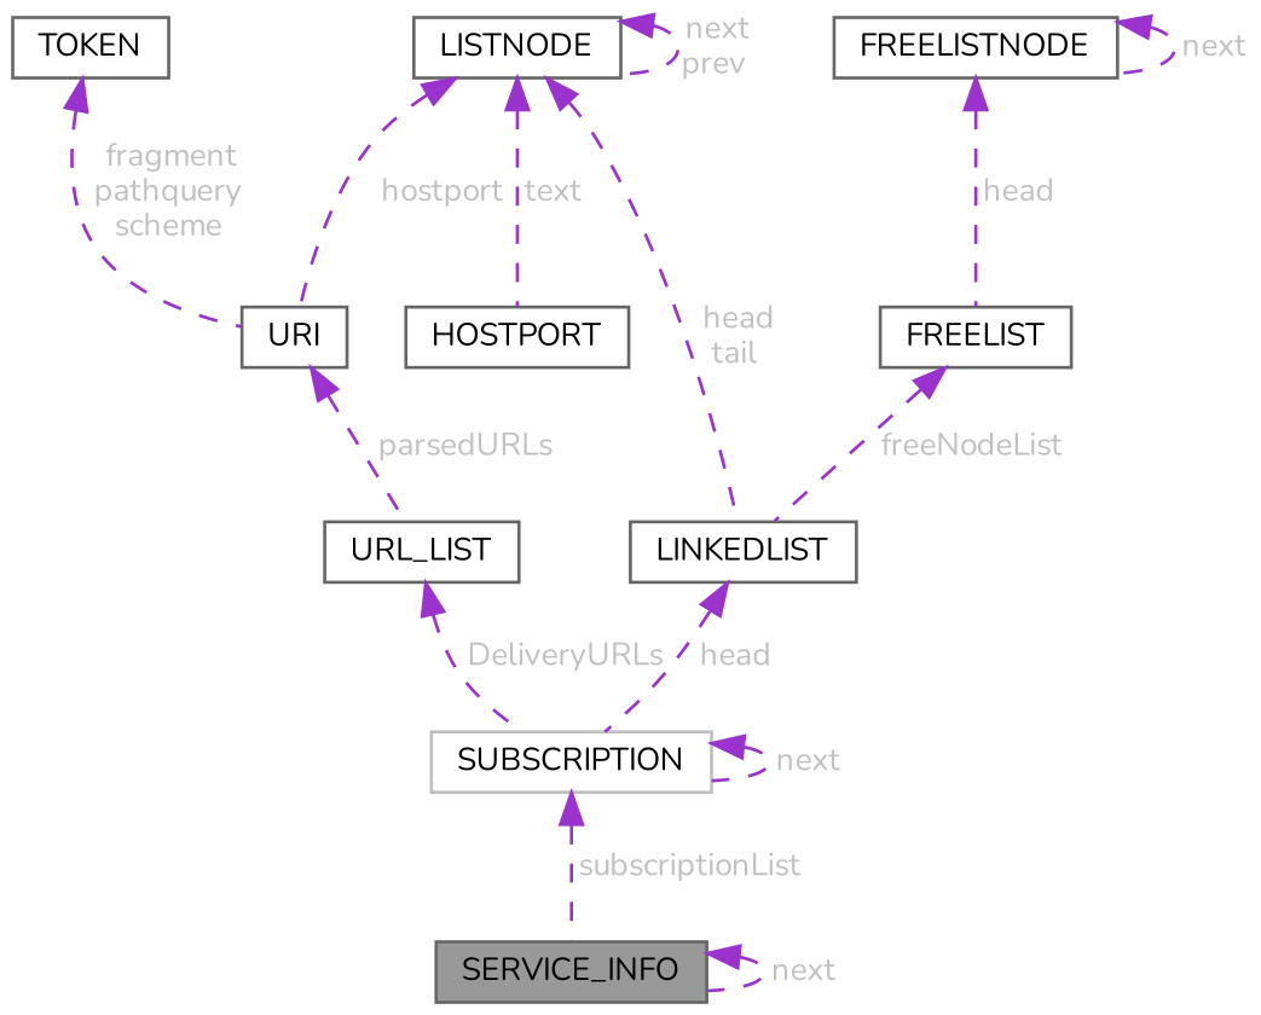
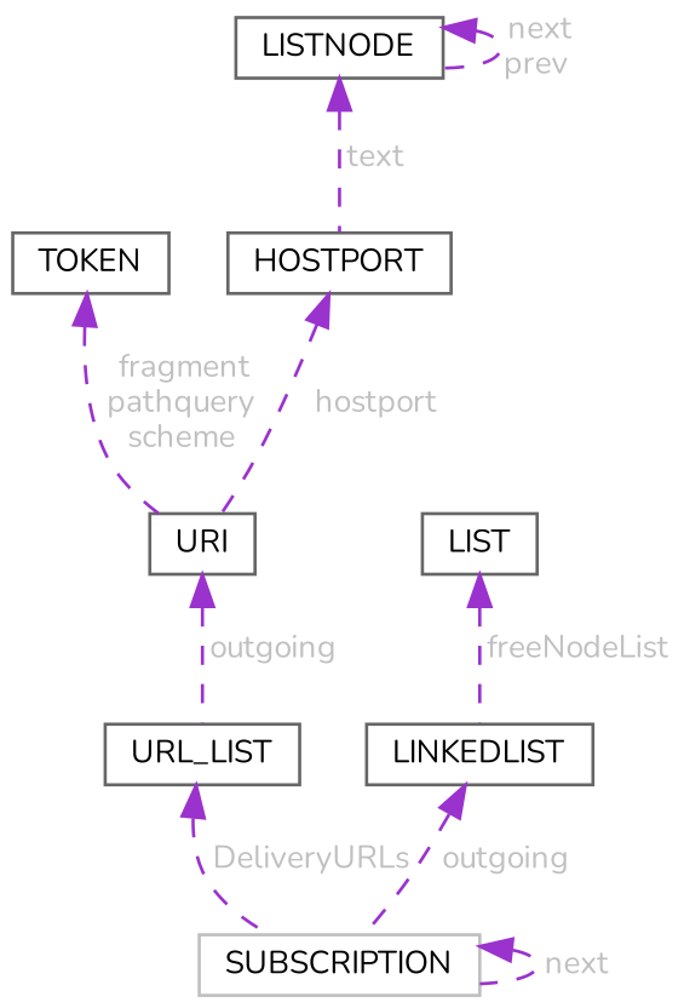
  digraph {
    fontname=Nunito
    node [color=gray40 fillcolor=white fontname=Nunito fontsize=10 shape=box style=filled]
    edge [color=darkorchid3 dir=back fontcolor=grey fontname=Nunito fontsize=10 labelfontname=Helvetica labelfontsize=10 style=dashed]
-   n1 [fillcolor=grey60 fontcolor=black height=0.2 label=SERVICE_INFO width=0.4]
    n2 [color=grey75 height=0.2 label=SUBSCRIPTION width=0.4]
    n3 [height=0.2 label=URL_LIST width=0.4]
    n4 [height=0.2 label=URI width=0.4]
    n5 [height=0.2 label=TOKEN width=0.4]
    n6 [height=0.2 label=HOSTPORT width=0.4]
    n7 [height=0.2 label=LINKEDLIST width=0.4]
    n8 [height=0.2 label=LISTNODE width=0.4]
-   n9 [height=0.2 label=FREELIST width=0.4]
-   n10 [height=0.2 label=FREELISTNODE width=0.4]
-   n1 -> n1 [label=" next"]
-   n2 -> n1 [label=" subscriptionList"]
+   n9 [height=0.2 label=LIST width=0.4]
    n2 -> n2 [label=" next"]
    n3 -> n2 [label=" DeliveryURLs"]
-   n4 -> n3 [label=" parsedURLs"]
+   n4 -> n3 [label=" outgoing"]
    n5 -> n4 [label=" fragment\npathquery\nscheme"]
-   n8 -> n4 [label=" hostport"]
-   n7 -> n2 [label=" head"]
+   n6 -> n4 [label=" hostport"]
+   n7 -> n2 [label=" outgoing"]
    n8 -> n6 [label=" text"]
-   n8 -> n7 [label=" head\ntail"]
    n8 -> n8 [label=" next\nprev"]
    n9 -> n7 [label=" freeNodeList"]
-   n10 -> n9 [label=" head"]
-   n10 -> n10 [label=" next"]
  }
